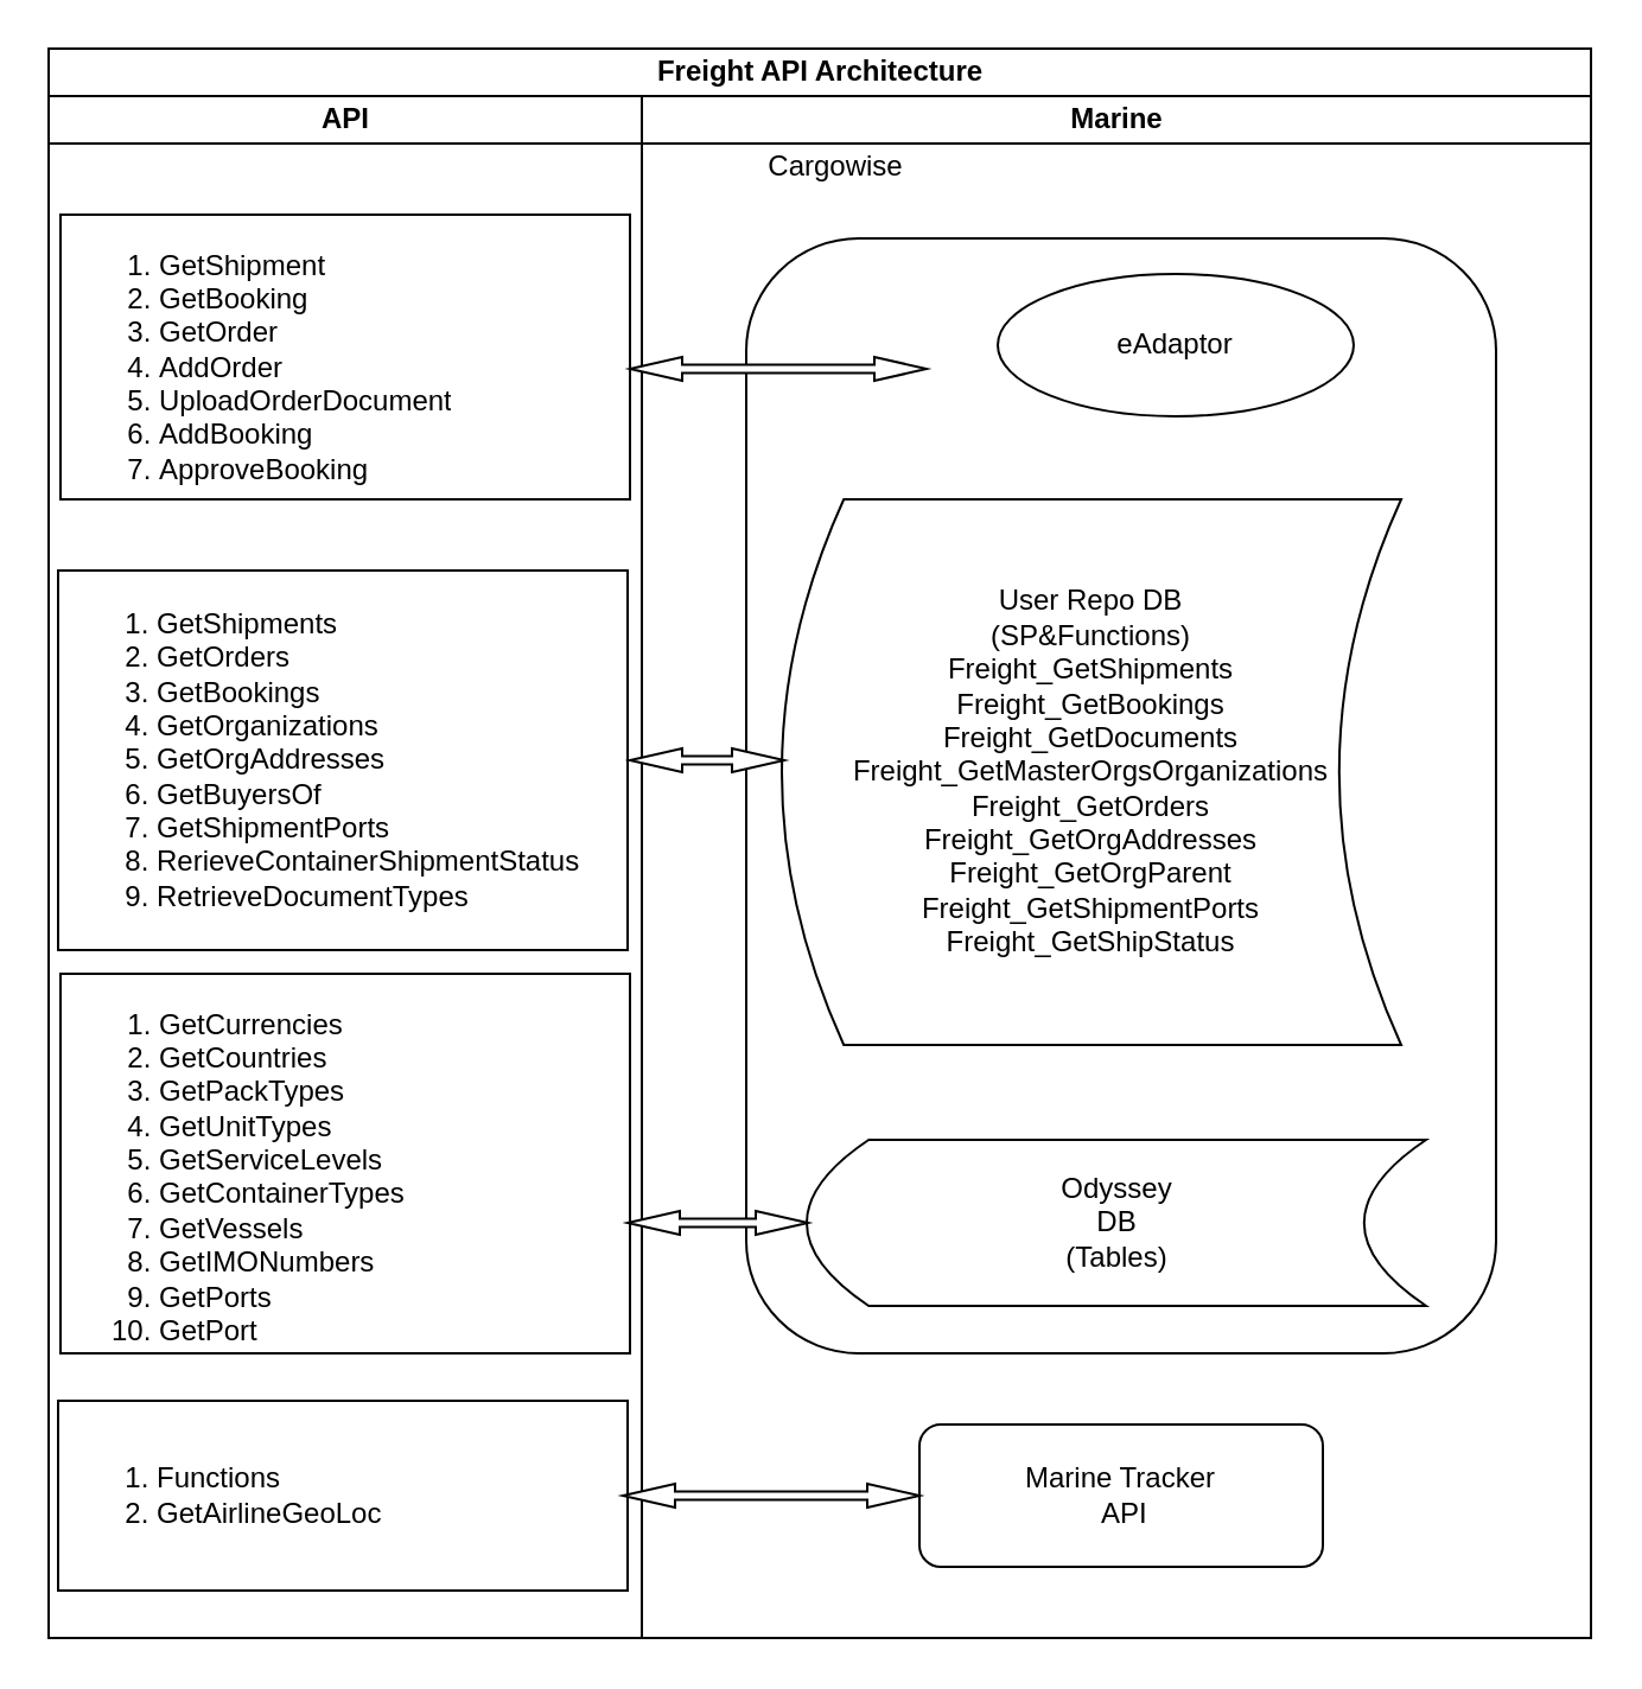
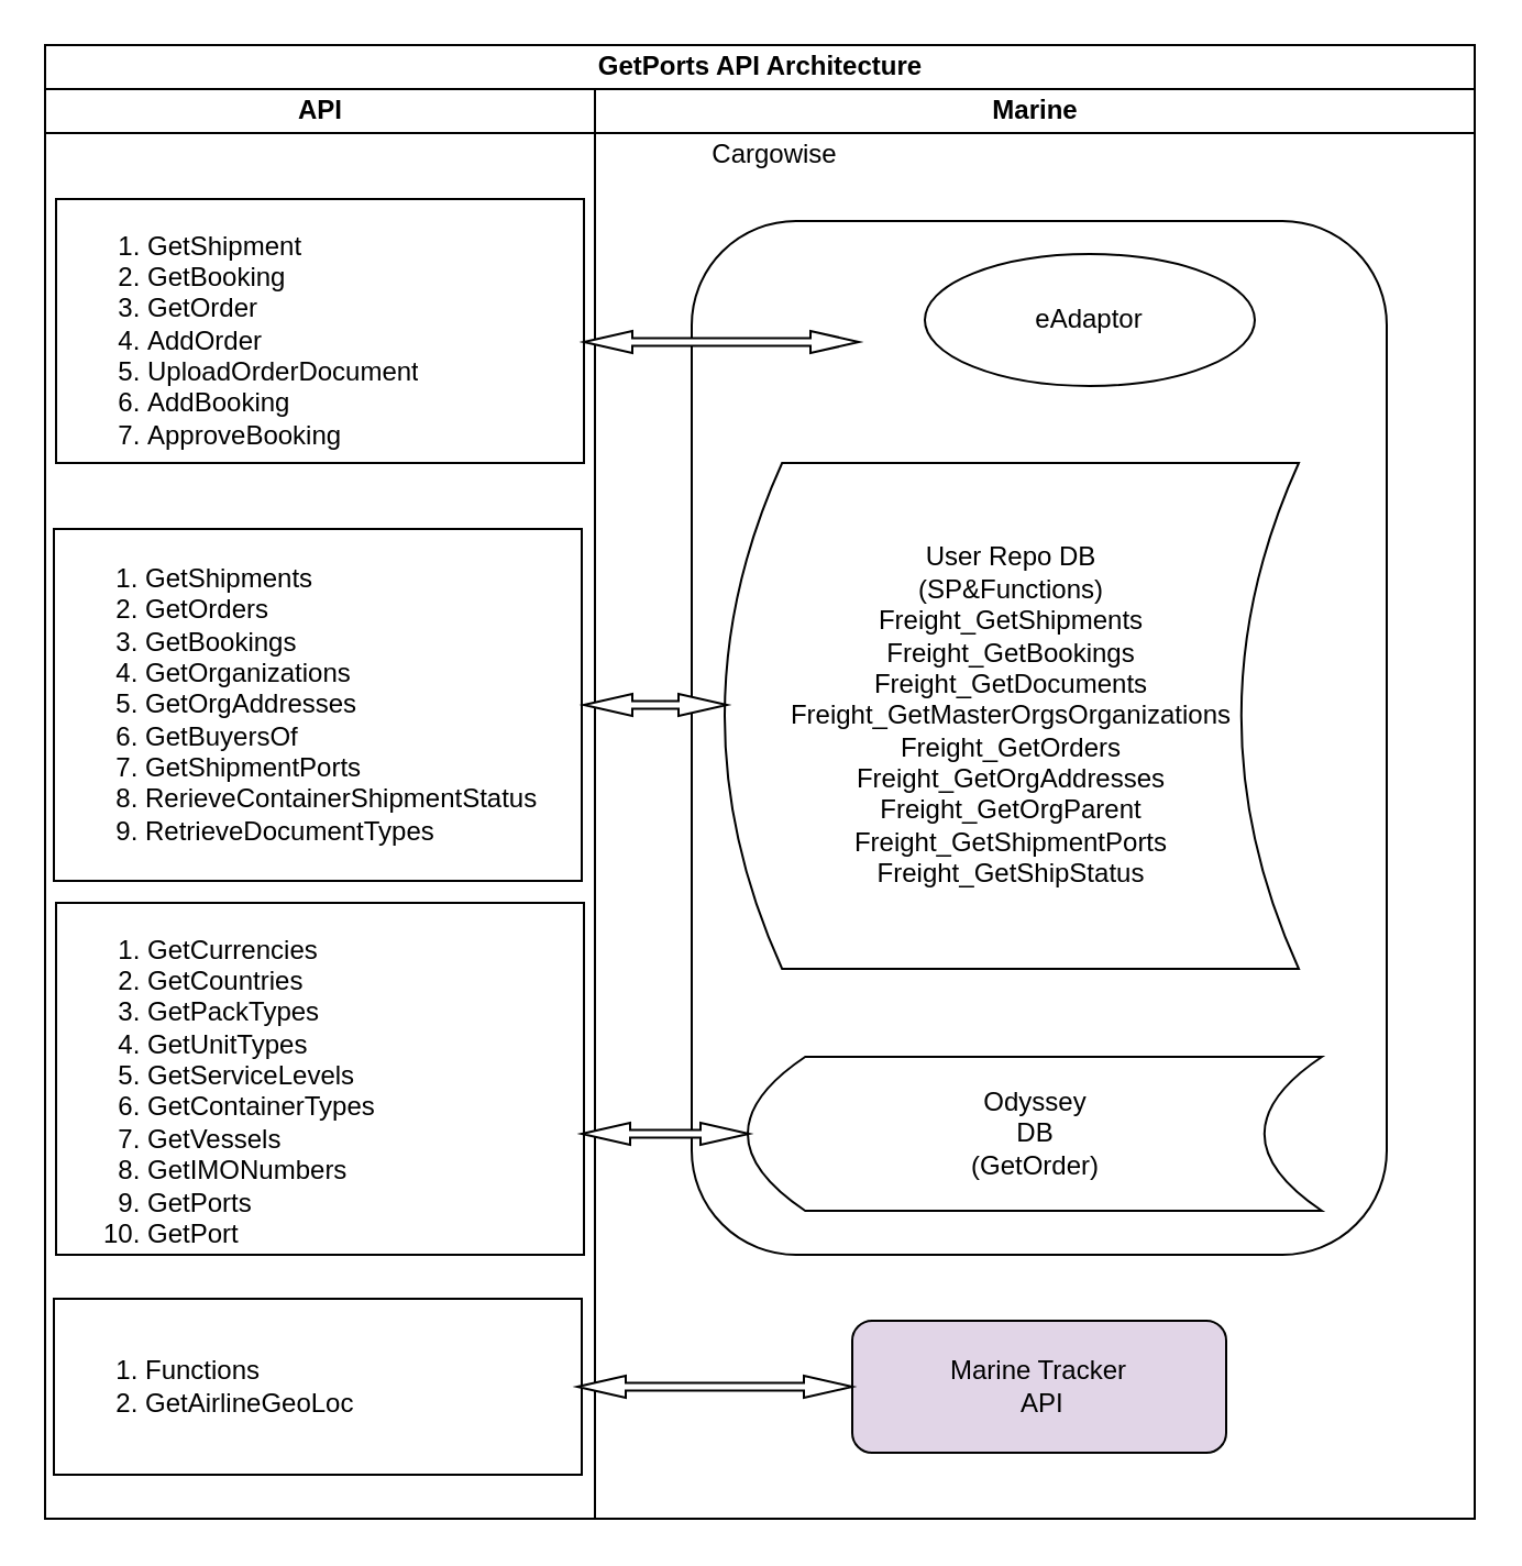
  <mxCell id="0" />
  <mxCell id="1" parent="0" />
- <mxCell id="2" value="Freight API Architecture" style="swimlane;html=1;childLayout=stackLayout;resizeParent=1;resizeParentMax=0;startSize=20;" parent="1" vertex="1"><mxGeometry x="20" y="20" width="650" height="670" as="geometry"><mxRectangle x="20" y="410" width="60" height="20" as="alternateBounds" /></mxGeometry></mxCell>
+ <mxCell id="2" value="GetPorts API Architecture" style="swimlane;html=1;childLayout=stackLayout;resizeParent=1;resizeParentMax=0;startSize=20;" parent="1" vertex="1"><mxGeometry x="20" y="20" width="650" height="670" as="geometry"><mxRectangle x="20" y="410" width="60" height="20" as="alternateBounds" /></mxGeometry></mxCell>
  <mxCell id="3" value="API" style="swimlane;html=1;startSize=20;" parent="2" vertex="1"><mxGeometry y="20" width="250" height="650" as="geometry" /></mxCell>
  <mxCell id="4" value="&lt;ol&gt;&lt;li&gt;GetShipment&lt;/li&gt;&lt;li&gt;GetBooking&lt;/li&gt;&lt;li&gt;GetOrder&lt;/li&gt;&lt;li&gt;AddOrder&lt;/li&gt;&lt;li&gt;UploadOrderDocument&lt;/li&gt;&lt;li&gt;AddBooking&lt;/li&gt;&lt;li&gt;&lt;span&gt;ApproveBooking&lt;/span&gt;&lt;br&gt;&lt;/li&gt;&lt;/ol&gt;" style="text;strokeColor=#000000;fillColor=none;html=1;whiteSpace=wrap;verticalAlign=middle;overflow=hidden;" parent="3" vertex="1"><mxGeometry x="5" y="50" width="240" height="120" as="geometry" /></mxCell>
  <mxCell id="5" value="&lt;ol&gt;&lt;li&gt;GetShipments&lt;/li&gt;&lt;li&gt;GetOrders&lt;/li&gt;&lt;li&gt;GetBookings&lt;/li&gt;&lt;li&gt;GetOrganizations&lt;/li&gt;&lt;li&gt;GetOrgAddresses&lt;/li&gt;&lt;li&gt;GetBuyersOf&lt;/li&gt;&lt;li&gt;&lt;span&gt;GetShipmentPorts&lt;/span&gt;&lt;br&gt;&lt;/li&gt;&lt;li&gt;RerieveContainerShipmentStatus&lt;/li&gt;&lt;li&gt;RetrieveDocumentTypes&lt;/li&gt;&lt;/ol&gt;" style="text;strokeColor=#000000;fillColor=none;html=1;whiteSpace=wrap;verticalAlign=middle;overflow=hidden;" parent="3" vertex="1"><mxGeometry x="4" y="200" width="240" height="160" as="geometry" /></mxCell>
  <mxCell id="6" value="&lt;ol&gt;&lt;li&gt;Functions&lt;/li&gt;&lt;li&gt;GetAirlineGeoLoc&lt;/li&gt;&lt;/ol&gt;" style="text;strokeColor=#000000;fillColor=none;html=1;whiteSpace=wrap;verticalAlign=middle;overflow=hidden;" parent="3" vertex="1"><mxGeometry x="4" y="550" width="240" height="80" as="geometry" /></mxCell>
  <mxCell id="7" value="&lt;ol&gt;&lt;li&gt;GetCurrencies&lt;/li&gt;&lt;li&gt;GetCountries&lt;/li&gt;&lt;li&gt;GetPackTypes&lt;/li&gt;&lt;li&gt;GetUnitTypes&lt;/li&gt;&lt;li&gt;GetServiceLevels&lt;/li&gt;&lt;li&gt;GetContainerTypes&lt;/li&gt;&lt;li&gt;GetVessels&lt;/li&gt;&lt;li&gt;GetIMONumbers&lt;/li&gt;&lt;li&gt;GetPorts&lt;/li&gt;&lt;li&gt;GetPort&lt;/li&gt;&lt;/ol&gt;" style="text;strokeColor=#000000;fillColor=none;html=1;whiteSpace=wrap;verticalAlign=middle;overflow=hidden;" vertex="1" parent="3"><mxGeometry x="5" y="370" width="240" height="160" as="geometry" /></mxCell>
  <mxCell id="8" value="Marine" style="swimlane;html=1;startSize=20;" parent="2" vertex="1"><mxGeometry x="250" y="20" width="400" height="650" as="geometry" /></mxCell>
  <mxCell id="9" value="" style="rounded=1;whiteSpace=wrap;html=1;" parent="8" vertex="1"><mxGeometry x="44" y="60" width="316" height="470" as="geometry" /></mxCell>
- <mxCell id="10" value="Odyssey &lt;br&gt;DB&lt;br&gt;(Tables)" style="shape=dataStorage;whiteSpace=wrap;html=1;" parent="8" vertex="1"><mxGeometry x="69.5" y="440" width="261" height="70" as="geometry" /></mxCell>
+ <mxCell id="10" value="Odyssey &lt;br&gt;DB&lt;br&gt;(GetOrder)" style="shape=dataStorage;whiteSpace=wrap;html=1;" parent="8" vertex="1"><mxGeometry x="69.5" y="440" width="261" height="70" as="geometry" /></mxCell>
  <mxCell id="11" value="User Repo&amp;nbsp;DB&lt;br&gt;(SP&amp;amp;Functions)&lt;br&gt;Freight_GetShipments&lt;br&gt;Freight_GetBookings&lt;br&gt;Freight_GetDocuments&lt;br&gt;Freight_GetMasterOrgsOrganizations&lt;br&gt;Freight_GetOrders&lt;br&gt;Freight_GetOrgAddresses&lt;br&gt;Freight_GetOrgParent&lt;br&gt;Freight_GetShipmentPorts&lt;br&gt;Freight_GetShipStatus" style="shape=dataStorage;whiteSpace=wrap;html=1;" parent="8" vertex="1"><mxGeometry x="59" y="170" width="261" height="230" as="geometry" /></mxCell>
  <mxCell id="12" value="eAdaptor" style="ellipse;whiteSpace=wrap;html=1;" parent="8" vertex="1"><mxGeometry x="150" y="75" width="150" height="60" as="geometry" /></mxCell>
  <mxCell id="13" value="Cargowise" style="text;html=1;strokeColor=none;fillColor=none;align=center;verticalAlign=middle;whiteSpace=wrap;rounded=0;" parent="8" vertex="1"><mxGeometry x="62" y="20" width="40" height="20" as="geometry" /></mxCell>
- <mxCell id="14" value="Marine Tracker&lt;br&gt;&amp;nbsp;API" style="rounded=1;whiteSpace=wrap;html=1;strokeColor=#000000;" vertex="1" parent="8"><mxGeometry x="117" y="560" width="170" height="60" as="geometry" /></mxCell>
+ <mxCell id="14" value="Marine Tracker&lt;br&gt;&amp;nbsp;API" style="rounded=1;whiteSpace=wrap;html=1;strokeColor=#000000;fillColor=#e1d5e7;" vertex="1" parent="8"><mxGeometry x="117" y="560" width="170" height="60" as="geometry" /></mxCell>
  <mxCell id="15" value="" style="html=1;shadow=0;dashed=0;align=center;verticalAlign=middle;shape=mxgraph.arrows2.twoWayArrow;dy=0.65;dx=22;strokeColor=#000000;" vertex="1" parent="8"><mxGeometry x="-5" y="110" width="125" height="10" as="geometry" /></mxCell>
  <mxCell id="16" value="" style="html=1;shadow=0;dashed=0;align=center;verticalAlign=middle;shape=mxgraph.arrows2.twoWayArrow;dy=0.65;dx=22;strokeColor=#000000;" vertex="1" parent="8"><mxGeometry x="-5" y="275" width="65" height="10" as="geometry" /></mxCell>
  <mxCell id="17" value="" style="html=1;shadow=0;dashed=0;align=center;verticalAlign=middle;shape=mxgraph.arrows2.twoWayArrow;dy=0.65;dx=22;strokeColor=#000000;" vertex="1" parent="8"><mxGeometry x="-6" y="470" width="76" height="10" as="geometry" /></mxCell>
  <mxCell id="18" value="" style="html=1;shadow=0;dashed=0;align=center;verticalAlign=middle;shape=mxgraph.arrows2.twoWayArrow;dy=0.65;dx=22;strokeColor=#000000;" vertex="1" parent="8"><mxGeometry x="-8" y="585" width="125" height="10" as="geometry" /></mxCell>
